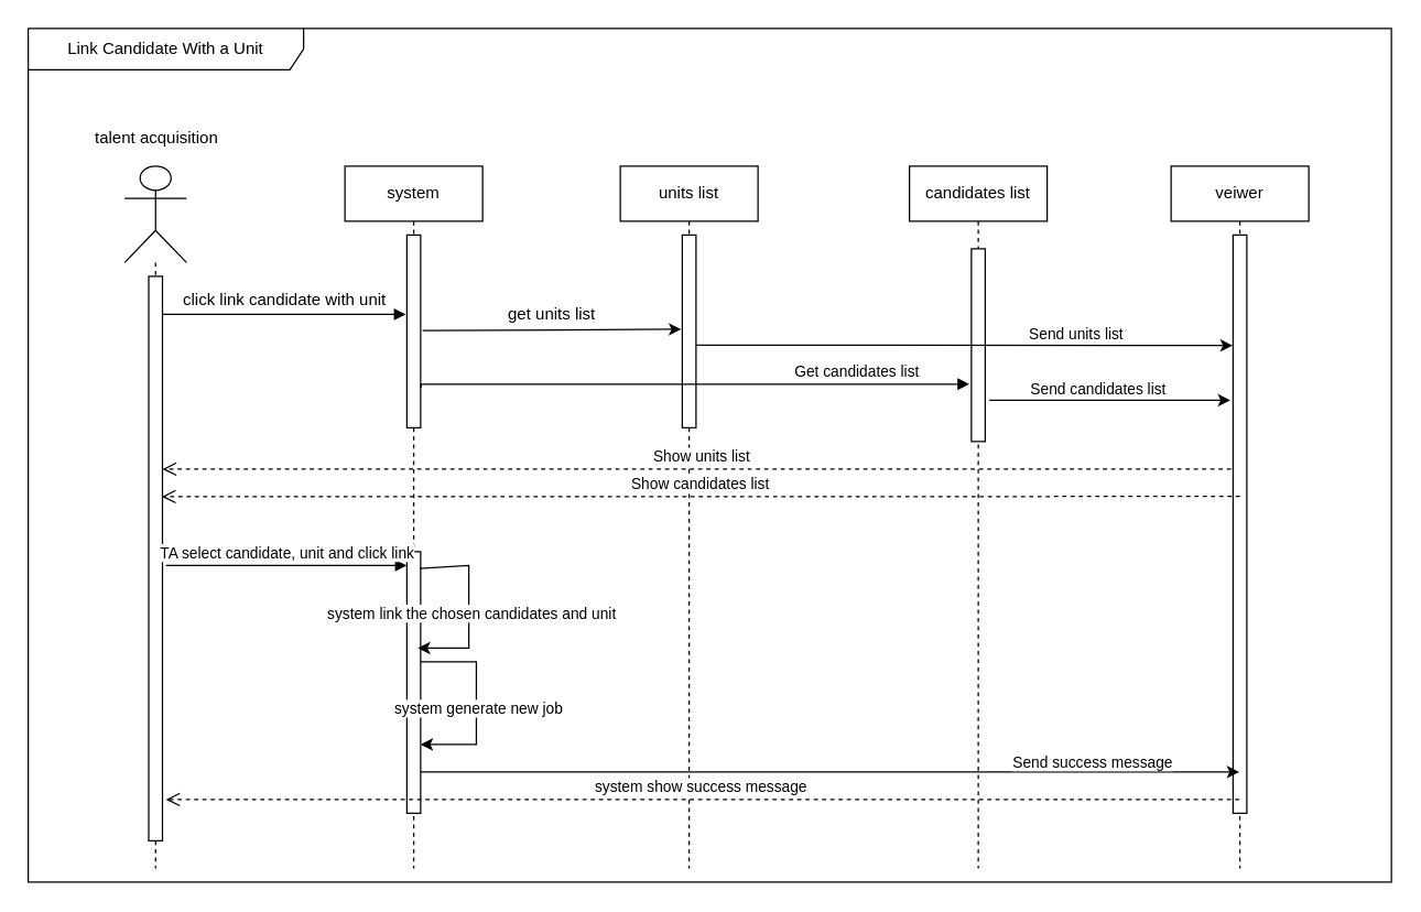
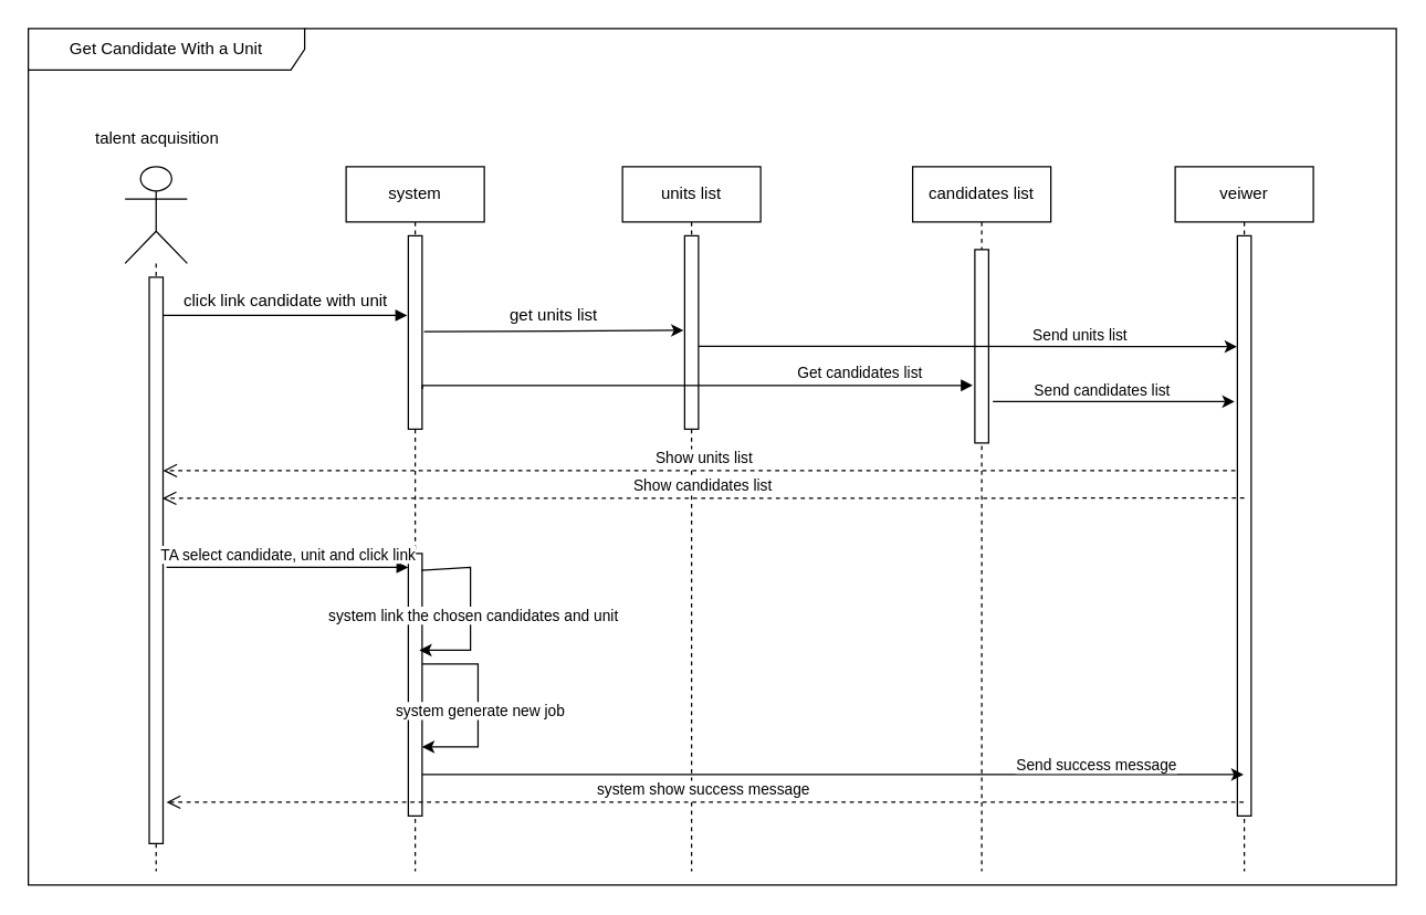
  <mxCell id="0" />
  <mxCell id="1" parent="0" />
  <mxCell id="2" value="" style="html=1;verticalAlign=bottom;endArrow=block;rounded=0;entryX=0.121;entryY=0.583;entryDx=0;entryDy=0;entryPerimeter=0;" parent="1" edge="1"><mxGeometry width="80" relative="1" as="geometry"><mxPoint x="110.524" y="227.62" as="sourcePoint" /><mxPoint x="294.21" y="227.62" as="targetPoint" /></mxGeometry></mxCell>
  <mxCell id="3" value="" style="shape=umlLifeline;participant=umlActor;perimeter=lifelinePerimeter;whiteSpace=wrap;html=1;container=1;collapsible=0;recursiveResize=0;verticalAlign=top;spacingTop=36;outlineConnect=0;size=70;" parent="1" vertex="1"><mxGeometry x="90" y="120" width="45" height="510" as="geometry" /></mxCell>
  <mxCell id="4" value="" style="html=1;points=[];perimeter=orthogonalPerimeter;" parent="3" vertex="1"><mxGeometry x="17.5" y="80" width="10" height="410" as="geometry" /></mxCell>
  <mxCell id="5" value="talent acquisition" style="text;html=1;align=center;verticalAlign=middle;resizable=0;points=[];autosize=1;strokeColor=none;fillColor=none;" parent="1" vertex="1"><mxGeometry x="57.5" y="90" width="110" height="20" as="geometry" /></mxCell>
  <mxCell id="6" value="candidates list" style="shape=umlLifeline;perimeter=lifelinePerimeter;whiteSpace=wrap;html=1;container=1;collapsible=0;recursiveResize=0;outlineConnect=0;" parent="1" vertex="1"><mxGeometry x="660" y="120" width="100" height="510" as="geometry" /></mxCell>
  <mxCell id="7" value="" style="html=1;points=[];perimeter=orthogonalPerimeter;" vertex="1" parent="6"><mxGeometry x="45" y="60" width="10" height="140" as="geometry" /></mxCell>
  <mxCell id="8" value="units list" style="shape=umlLifeline;perimeter=lifelinePerimeter;whiteSpace=wrap;html=1;container=1;collapsible=0;recursiveResize=0;outlineConnect=0;" parent="1" vertex="1"><mxGeometry x="450" y="120" width="100" height="510" as="geometry" /></mxCell>
  <mxCell id="9" value="system" style="shape=umlLifeline;perimeter=lifelinePerimeter;whiteSpace=wrap;html=1;container=1;collapsible=0;recursiveResize=0;outlineConnect=0;" parent="1" vertex="1"><mxGeometry x="250" y="120" width="100" height="510" as="geometry" /></mxCell>
  <mxCell id="10" value="" style="html=1;points=[];perimeter=orthogonalPerimeter;" parent="9" vertex="1"><mxGeometry x="45" y="280" width="10" height="190" as="geometry" /></mxCell>
  <mxCell id="11" value="" style="endArrow=classic;html=1;rounded=0;" parent="9" edge="1"><mxGeometry width="50" height="50" relative="1" as="geometry"><mxPoint x="54.998" y="360" as="sourcePoint" /><mxPoint x="54.998" y="420" as="targetPoint" /><Array as="points"><mxPoint x="95.45" y="360" /><mxPoint x="95.45" y="420" /></Array></mxGeometry></mxCell>
  <mxCell id="12" value="system generate new job" style="edgeLabel;html=1;align=center;verticalAlign=middle;resizable=0;points=[];" parent="11" vertex="1" connectable="0"><mxGeometry x="0.054" y="1" relative="1" as="geometry"><mxPoint as="offset" /></mxGeometry></mxCell>
  <mxCell id="13" value="" style="endArrow=classic;html=1;rounded=0;exitX=0.927;exitY=0.064;exitDx=0;exitDy=0;exitPerimeter=0;" parent="9" source="10" edge="1"><mxGeometry width="50" height="50" relative="1" as="geometry"><mxPoint x="60" y="290" as="sourcePoint" /><mxPoint x="53" y="350" as="targetPoint" /><Array as="points"><mxPoint x="90" y="290" /><mxPoint x="90" y="350" /></Array></mxGeometry></mxCell>
  <mxCell id="14" value="system link the chosen candidates and unit" style="edgeLabel;html=1;align=center;verticalAlign=middle;resizable=0;points=[];" parent="13" vertex="1" connectable="0"><mxGeometry x="0.054" y="1" relative="1" as="geometry"><mxPoint as="offset" /></mxGeometry></mxCell>
  <mxCell id="15" value="" style="html=1;points=[];perimeter=orthogonalPerimeter;" parent="9" vertex="1"><mxGeometry x="45" y="50" width="10" height="140" as="geometry" /></mxCell>
  <mxCell id="16" value="click link candidate with unit" style="text;html=1;align=center;verticalAlign=middle;resizable=0;points=[];autosize=1;strokeColor=none;fillColor=none;" parent="1" vertex="1"><mxGeometry x="126" y="207" width="160" height="20" as="geometry" /></mxCell>
  <mxCell id="17" value="Show units list" style="html=1;verticalAlign=bottom;endArrow=open;dashed=1;endSize=8;rounded=0;edgeStyle=orthogonalEdgeStyle;" parent="1" source="19" target="4" edge="1"><mxGeometry relative="1" as="geometry"><mxPoint x="702" y="348.08" as="sourcePoint" /><mxPoint x="490" y="370" as="targetPoint" /><Array as="points"><mxPoint x="580" y="340" /><mxPoint x="580" y="340" /></Array></mxGeometry></mxCell>
  <mxCell id="18" value="TA select candidate, unit and click link" style="html=1;verticalAlign=bottom;endArrow=block;rounded=0;" parent="1" target="10" edge="1"><mxGeometry width="80" relative="1" as="geometry"><mxPoint x="120" y="410" as="sourcePoint" /><mxPoint x="290" y="410" as="targetPoint" /></mxGeometry></mxCell>
  <mxCell id="19" value="veiwer" style="shape=umlLifeline;perimeter=lifelinePerimeter;whiteSpace=wrap;html=1;container=1;collapsible=0;recursiveResize=0;outlineConnect=0;" parent="1" vertex="1"><mxGeometry x="850" y="120" width="100" height="510" as="geometry" /></mxCell>
  <mxCell id="20" value="" style="html=1;points=[];perimeter=orthogonalPerimeter;" parent="19" vertex="1"><mxGeometry x="45" y="50" width="10" height="420" as="geometry" /></mxCell>
  <mxCell id="21" value="" style="endArrow=classic;html=1;rounded=0;exitX=1.141;exitY=0.296;exitDx=0;exitDy=0;exitPerimeter=0;entryX=-0.081;entryY=0.489;entryDx=0;entryDy=0;entryPerimeter=0;edgeStyle=orthogonalEdgeStyle;" parent="1" target="27" edge="1"><mxGeometry width="50" height="50" relative="1" as="geometry"><mxPoint x="306.41" y="239.44" as="sourcePoint" /><mxPoint x="499.5" y="239.44" as="targetPoint" /><Array as="points"><mxPoint x="306" y="238" /><mxPoint x="494" y="238" /></Array></mxGeometry></mxCell>
  <mxCell id="22" value="get units list" style="text;html=1;align=center;verticalAlign=middle;resizable=0;points=[];autosize=1;strokeColor=none;fillColor=none;" parent="1" vertex="1"><mxGeometry x="360" y="218" width="80" height="20" as="geometry" /></mxCell>
  <mxCell id="23" value="system show success message&amp;nbsp;" style="html=1;verticalAlign=bottom;endArrow=open;dashed=1;endSize=8;rounded=0;edgeStyle=orthogonalEdgeStyle;" parent="1" edge="1" source="19"><mxGeometry relative="1" as="geometry"><mxPoint x="297.75" y="570" as="sourcePoint" /><mxPoint x="120" y="580" as="targetPoint" /><Array as="points"><mxPoint x="120" y="580" /></Array></mxGeometry></mxCell>
  <mxCell id="24" value="Show candidates list" style="html=1;verticalAlign=bottom;endArrow=open;dashed=1;endSize=8;rounded=0;exitX=0.5;exitY=0.452;exitDx=0;exitDy=0;exitPerimeter=0;" parent="1" source="20" edge="1"><mxGeometry relative="1" as="geometry"><mxPoint x="890" y="360" as="sourcePoint" /><mxPoint x="117" y="360" as="targetPoint" /><Array as="points"><mxPoint x="539.5" y="360" /></Array></mxGeometry></mxCell>
  <mxCell id="25" style="edgeStyle=orthogonalEdgeStyle;rounded=0;orthogonalLoop=1;jettySize=auto;html=1;entryX=-0.031;entryY=0.191;entryDx=0;entryDy=0;entryPerimeter=0;" edge="1" parent="1" source="27" target="20"><mxGeometry relative="1" as="geometry"><Array as="points"><mxPoint x="650" y="250" /><mxPoint x="650" y="250" /></Array></mxGeometry></mxCell>
  <mxCell id="26" value="Send units list" style="edgeLabel;html=1;align=center;verticalAlign=middle;resizable=0;points=[];" vertex="1" connectable="0" parent="25"><mxGeometry x="0.321" y="2" relative="1" as="geometry"><mxPoint x="18" y="-7" as="offset" /></mxGeometry></mxCell>
  <mxCell id="27" value="" style="html=1;points=[];perimeter=orthogonalPerimeter;" vertex="1" parent="1"><mxGeometry x="495" y="170" width="10" height="140" as="geometry" /></mxCell>
  <mxCell id="28" value="Get candidates list" style="html=1;verticalAlign=bottom;endArrow=block;rounded=0;align=left;edgeStyle=orthogonalEdgeStyle;startArrow=none;exitX=1.022;exitY=0.585;exitDx=0;exitDy=0;exitPerimeter=0;entryX=-0.151;entryY=0.495;entryDx=0;entryDy=0;entryPerimeter=0;" parent="1" edge="1"><mxGeometry x="0.359" width="80" relative="1" as="geometry"><mxPoint x="305.22" y="280.9" as="sourcePoint" /><mxPoint x="703.49" y="278.3" as="targetPoint" /><Array as="points"><mxPoint x="305" y="278" /></Array><mxPoint as="offset" /></mxGeometry></mxCell>
  <mxCell id="29" style="edgeStyle=orthogonalEdgeStyle;rounded=0;orthogonalLoop=1;jettySize=auto;html=1;" edge="1" parent="1"><mxGeometry relative="1" as="geometry"><mxPoint x="718" y="290" as="sourcePoint" /><mxPoint x="893" y="290" as="targetPoint" /><Array as="points"><mxPoint x="843" y="290" /><mxPoint x="843" y="290" /></Array></mxGeometry></mxCell>
  <mxCell id="30" value="Send candidates list" style="edgeLabel;html=1;align=center;verticalAlign=middle;resizable=0;points=[];" vertex="1" connectable="0" parent="29"><mxGeometry x="0.302" y="1" relative="1" as="geometry"><mxPoint x="-36" y="-8" as="offset" /></mxGeometry></mxCell>
  <mxCell id="31" style="edgeStyle=orthogonalEdgeStyle;rounded=0;orthogonalLoop=1;jettySize=auto;html=1;" edge="1" parent="1" source="10" target="19"><mxGeometry relative="1" as="geometry"><Array as="points"><mxPoint x="800" y="560" /><mxPoint x="800" y="560" /></Array></mxGeometry></mxCell>
  <mxCell id="32" value="Send success message" style="edgeLabel;html=1;align=center;verticalAlign=middle;resizable=0;points=[];" vertex="1" connectable="0" parent="31"><mxGeometry x="0.616" y="-4" relative="1" as="geometry"><mxPoint x="7" y="-12" as="offset" /></mxGeometry></mxCell>
- <mxCell id="33" value="Link Candidate With a Unit" style="shape=umlFrame;whiteSpace=wrap;html=1;labelBackgroundColor=#FFFFFF;width=200;height=30;" vertex="1" parent="1"><mxGeometry x="20" y="20" width="990" height="620" as="geometry" /></mxCell>
+ <mxCell id="33" value="Get Candidate With a Unit" style="shape=umlFrame;whiteSpace=wrap;html=1;labelBackgroundColor=#FFFFFF;width=200;height=30;" vertex="1" parent="1"><mxGeometry x="20" y="20" width="990" height="620" as="geometry" /></mxCell>
